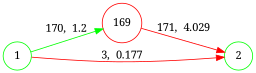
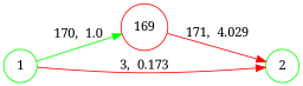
  digraph {
    fontname="Noto Serif"
    rankdir=LR
    node [color=green fontname="Noto Serif" shape=circle]
    edge [color=red fontname="Noto Serif" penwidth=1.0]
    1
    169 [color=red]
    2
    subgraph sub_1 {
      rank=same
      1
    }
    subgraph sub_2 {
      rank=same
      169
    }
    subgraph sub_3 {
      rank=same
      2
    }
-   1 -> 169 [color=green label="170,  1.2"]
-   1 -> 2 [label="3,  0.177"]
+   1 -> 169 [color=green label="170,  1.0"]
+   1 -> 2 [label="3,  0.173"]
    169 -> 2 [label="171,  4.029"]
  }
